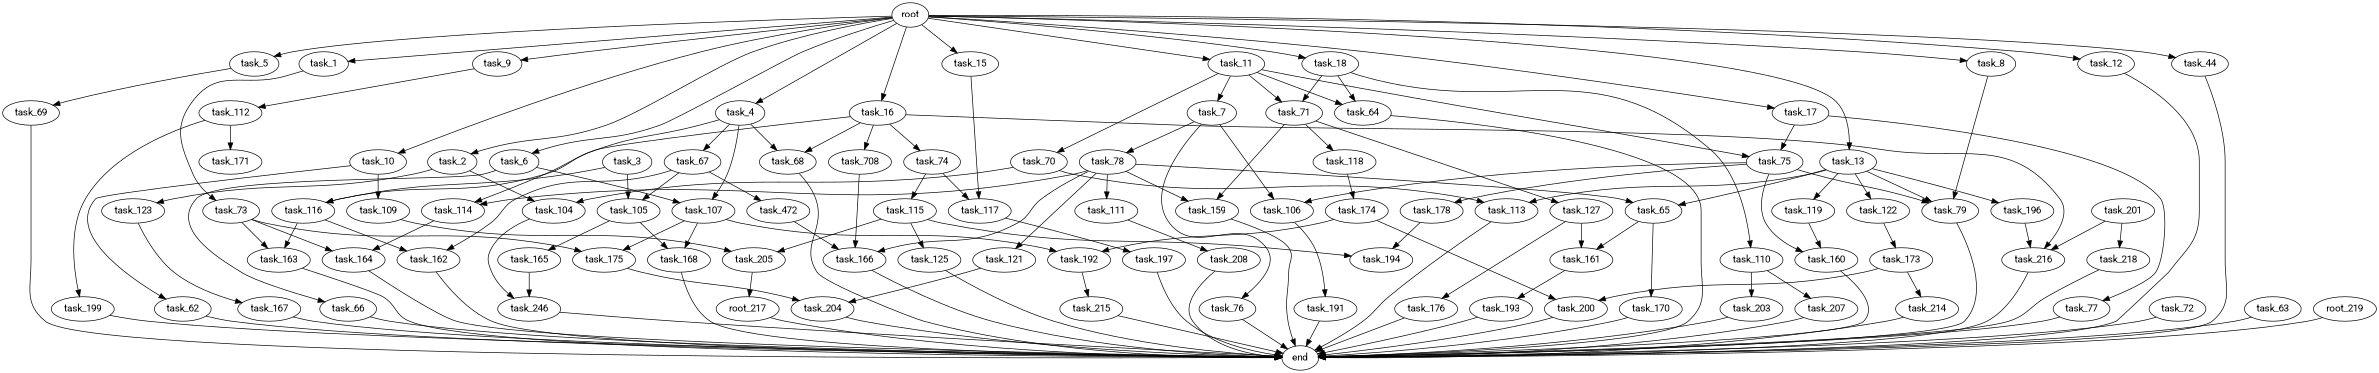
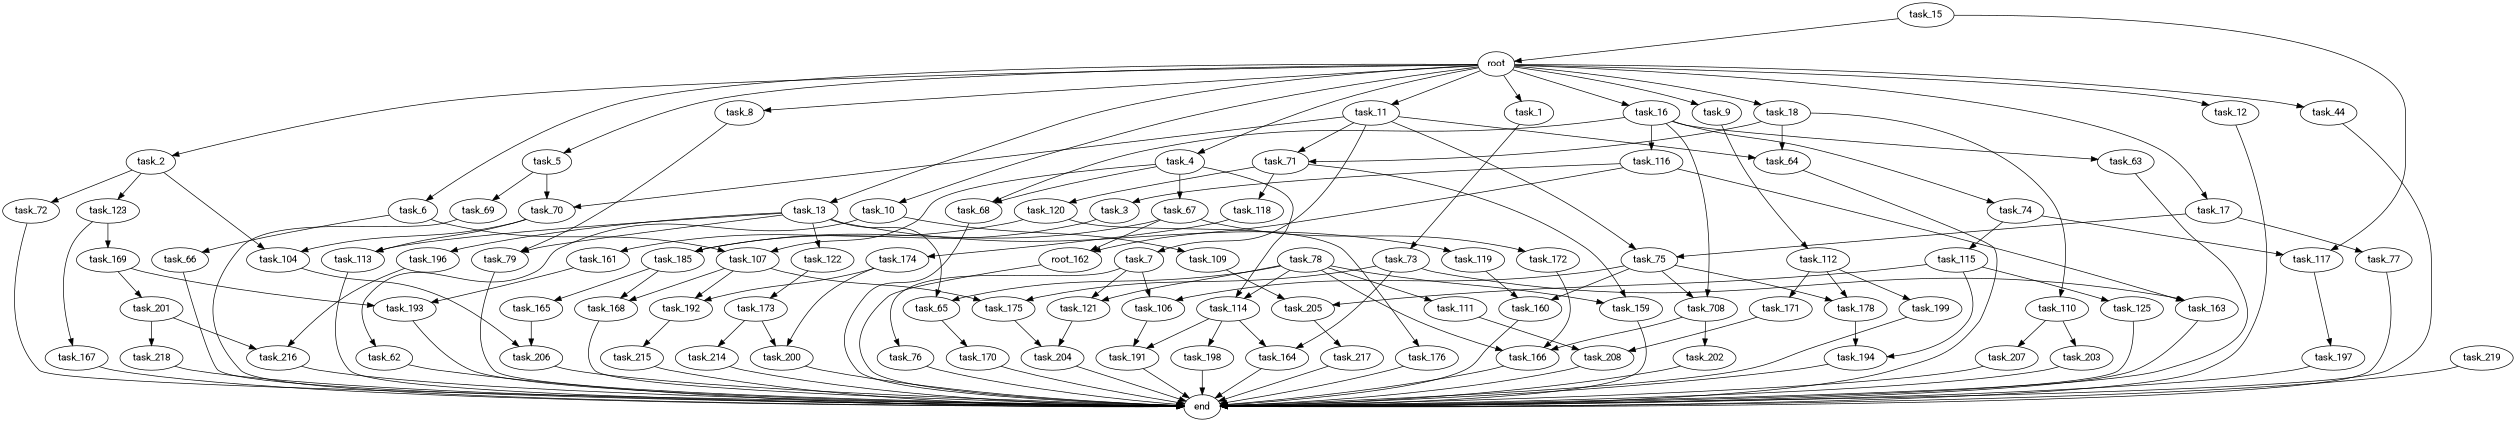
  digraph {
    fontname=Roboto
    node [fontname=Roboto]
    edge [fontname=Roboto]
    root
    task_1
    task_2
    task_4
    task_5
    task_6
    task_8
    task_9
    task_10
    task_11
    task_12
    task_13
    n13 [label=task_44]
    task_15
    task_16
    task_17
    task_18
    task_73
    task_72
    task_104
    task_123
    task_3
-   task_105
+   task_105 [label=task_185]
    task_116
    task_67
    task_68
    task_107
    task_114
    task_69
    task_70
    task_66
    task_7
    task_76
    task_78
    task_106
    task_79
    task_112
    task_62
    task_109
    task_64
    task_71
    task_75
    end
    task_65
    task_113
    task_119
    task_122
    task_196
    task_117
    task_63
    task_74
    n52 [label=task_708]
    task_77
    task_110
    task_163
    task_164
    task_175
-   task_206 [label=task_246]
+   task_206
    task_167
+   task_169
    task_165
    task_168
-   task_162
+   task_162 [label=root_162]
    task_161
    task_170
-   task_172 [label=task_472]
+   task_172
    task_192
    task_191
+   task_198
    task_159
    task_111
    task_121
    task_166
    task_178
    task_171
    task_199
    task_205
    task_118
-   task_120 [label=task_127]
+   task_120
    task_160
    task_173
    task_197
    task_115
+   task_202
    task_203
    task_207
    task_193
    task_174
    task_176
    task_204
    task_194
    n92 [label=task_125]
    task_208
    task_215
-   task_217 [label=root_217]
+   task_217
    task_200
    task_214
    task_216
    task_201
    task_218
-   task_219 [label=root_219]
+   task_219
    root -> task_1
    root -> task_2
    root -> task_4
    root -> task_5
    root -> task_6
    root -> task_8
    root -> task_9
    root -> task_10
    root -> task_11
    root -> task_12
    root -> task_13
    root -> n13
-   root -> task_15
+   task_15 -> root
    root -> task_16
    root -> task_17
    root -> task_18
    task_1 -> task_73
+   task_2 -> task_72
    task_2 -> task_104
    task_2 -> task_123
    task_4 -> task_67
    task_4 -> task_68
    task_4 -> task_107
    task_4 -> task_114
    task_5 -> task_69
+   task_5 -> task_70
    task_6 -> task_107
    task_6 -> task_66
    task_8 -> task_79
    task_9 -> task_112
    task_10 -> task_62
    task_10 -> task_109
    task_11 -> task_70
    task_11 -> task_7
    task_11 -> task_64
    task_11 -> task_71
    task_11 -> task_75
    task_12 -> end
    task_13 -> task_79
    task_13 -> task_65
    task_13 -> task_113
    task_13 -> task_119
    task_13 -> task_122
    task_13 -> task_196
    n13 -> end
    task_15 -> task_117
    task_16 -> task_116
    task_16 -> task_68
-   task_16 -> task_216
+   task_16 -> task_63
    task_16 -> task_74
    task_16 -> n52
    task_17 -> task_75
    task_17 -> task_77
    task_18 -> task_64
    task_18 -> task_71
    task_18 -> task_110
    task_73 -> task_163
    task_73 -> task_164
    task_73 -> task_175
    task_72 -> end
    task_104 -> task_206
    task_123 -> task_167
+   task_123 -> task_169
    task_3 -> task_105
-   task_3 -> task_116
+   task_116 -> task_3
    task_105 -> task_165
    task_105 -> task_168
    task_116 -> task_163
    task_116 -> task_162
    task_67 -> task_105
    task_67 -> task_162
    task_67 -> task_172
    task_68 -> end
    task_107 -> task_175
    task_107 -> task_168
    task_107 -> task_192
    task_114 -> task_164
+   task_114 -> task_191
+   task_114 -> task_198
    task_69 -> end
    task_70 -> task_104
    task_70 -> task_113
    task_66 -> end
    task_7 -> task_76
-   task_7 -> task_78
+   task_7 -> task_121
    task_7 -> task_106
    task_76 -> end
    task_78 -> task_114
    task_78 -> task_65
    task_78 -> task_159
    task_78 -> task_111
    task_78 -> task_121
    task_78 -> task_166
    task_106 -> task_191
    task_79 -> end
+   task_112 -> task_178
    task_112 -> task_171
    task_112 -> task_199
    task_62 -> end
    task_109 -> task_205
    task_64 -> end
    task_71 -> task_159
    task_71 -> task_118
    task_71 -> task_120
    task_75 -> task_106
-   task_75 -> task_79
+   task_75 -> n52
    task_75 -> task_178
    task_75 -> task_160
-   task_65 -> task_161
    task_65 -> task_170
    task_113 -> end
    task_119 -> task_160
    task_122 -> task_173
    task_196 -> task_216
    task_117 -> task_197
    task_63 -> end
    task_74 -> task_117
    task_74 -> task_115
    n52 -> task_166
+   n52 -> task_202
    task_77 -> end
    task_110 -> task_203
    task_110 -> task_207
    task_163 -> end
    task_164 -> end
    task_175 -> task_204
    task_206 -> end
    task_167 -> end
+   task_169 -> task_193
+   task_169 -> task_201
    task_165 -> task_206
    task_168 -> end
    task_162 -> end
    task_161 -> task_193
    task_170 -> end
    task_172 -> task_166
    task_192 -> task_215
    task_191 -> end
+   task_198 -> end
    task_159 -> end
    task_111 -> task_208
    task_121 -> task_204
    task_166 -> end
    task_178 -> task_194
+   task_171 -> task_208
    task_199 -> end
    task_205 -> task_217
    task_118 -> task_174
    task_120 -> task_161
    task_120 -> task_176
    task_160 -> end
    task_173 -> task_200
    task_173 -> task_214
    task_197 -> end
    task_115 -> task_205
    task_115 -> task_194
    task_115 -> n92
+   task_202 -> end
    task_203 -> end
    task_207 -> end
    task_193 -> end
    task_174 -> task_192
    task_174 -> task_200
    task_176 -> end
    task_204 -> end
+   task_194 -> end
    n92 -> end
    task_208 -> end
    task_215 -> end
    task_217 -> end
    task_200 -> end
    task_214 -> end
    task_216 -> end
    task_201 -> task_216
    task_201 -> task_218
    task_218 -> end
    task_219 -> end
  }
